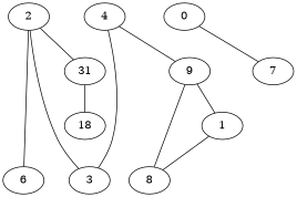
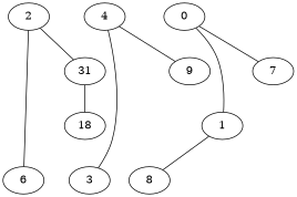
  strict graph {
    node [weight=0]
    edge [weight=0]
    2
    6
    3
    n4 [label=31]
    n5 [label=18]
    1
    8
    4
    9
    0
    7
    2 -- 6
-   2 -- 3
    2 -- n4
    n4 -- n5
    1 -- 8
    4 -- 3
    4 -- 9
-   9 -- 8
-   9 -- 1
+   0 -- 1
    0 -- 7
  }
